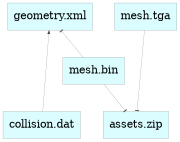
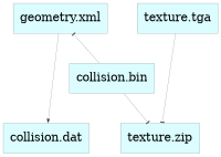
  digraph {
    node [color="#3f3f3f" fillcolor="#dbfdff" penwidth=0.2 shape=box style=filled]
    edge [arrowhead=tee arrowsize=0.5 color="#3f3f3f" penwidth=0.2 style=solid]
    n1 [label="geometry.xml"]
-   n2 [label="mesh.tga"]
+   n2 [label="texture.tga"]
    n3 [label="collision.dat"]
-   n4 [label="assets.zip"]
-   n5 [label="mesh.bin"]
+   n4 [label="texture.zip"]
+   n5 [label="collision.bin"]
    subgraph sub_1 {
      rank=min
      n1
      n2
    }
    subgraph sub_2 {
      rank=max
      n3
      n4
    }
-   n3 -> n1 [arrowhead=normal]
+   n1 -> n3 [arrowhead=normal]
    n2 -> n4
    n5 -> n1
    n5 -> n4
  }
